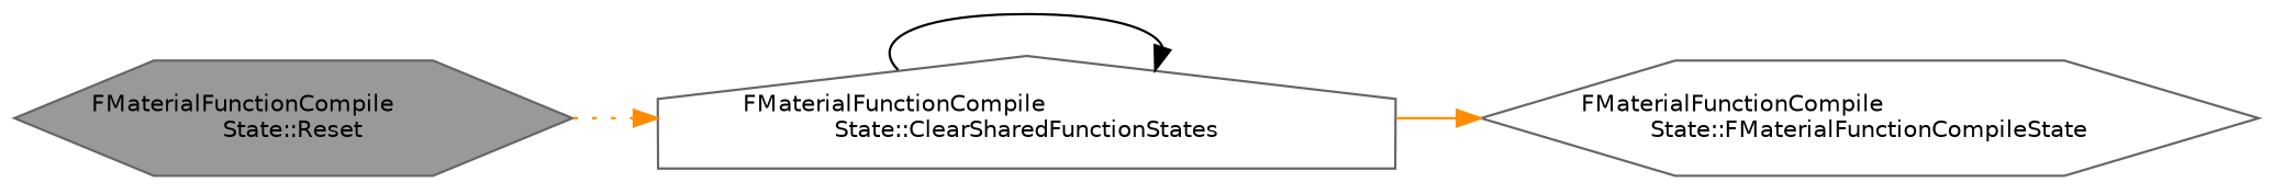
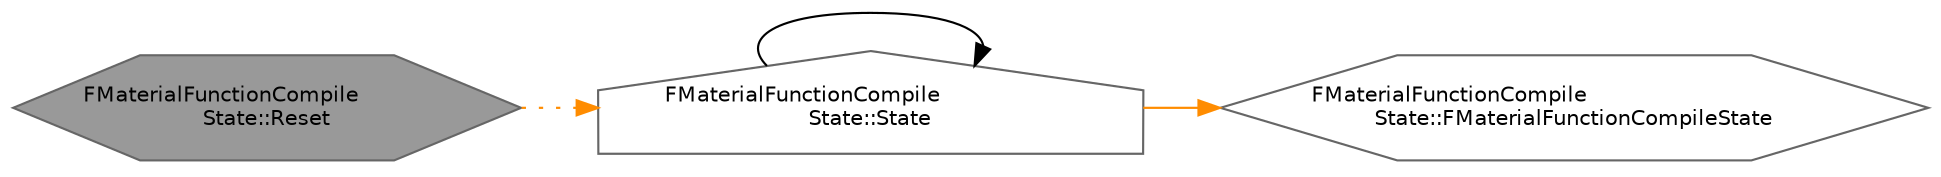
  digraph {
    rankdir=LR
    node [color=grey40 fillcolor=white fontname=Helvetica fontsize=10 shape=hexagon style=filled]
    edge [color=darkorange fontname=Helvetica fontsize=10 labelfontname=Helvetica labelfontsize=10 style=solid]
    n1 [color=gray40 fillcolor=grey60 fontcolor=black height=0.2 label="FMaterialFunctionCompile\lState::Reset" width=0.4]
-   n2 [height=0.2 label="FMaterialFunctionCompile\lState::ClearSharedFunctionStates" shape=house width=0.4]
+   n2 [height=0.2 label="FMaterialFunctionCompile\lState::State" shape=house width=0.4]
    n3 [height=0.2 label="FMaterialFunctionCompile\lState::FMaterialFunctionCompileState" width=0.4]
    n1 -> n2 [style=dotted]
    n2 -> n2 [color=black]
    n2 -> n3
  }
